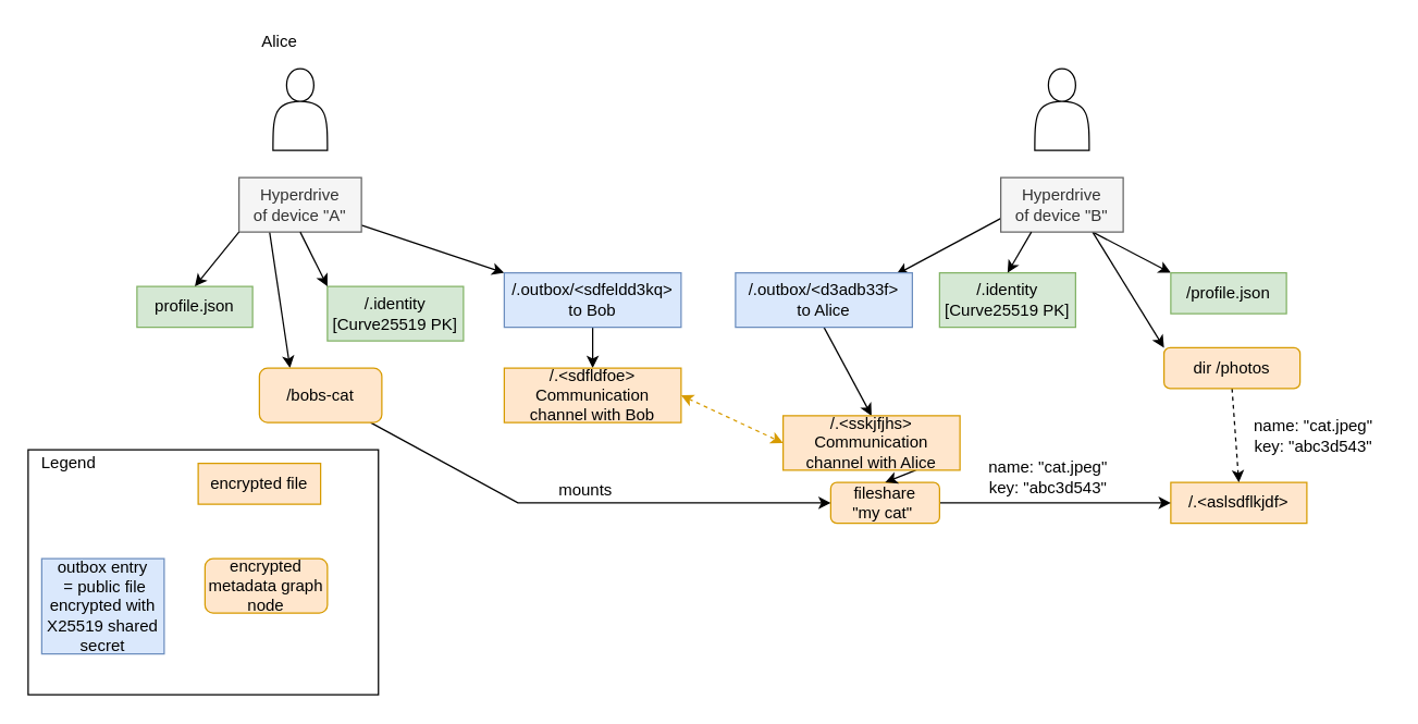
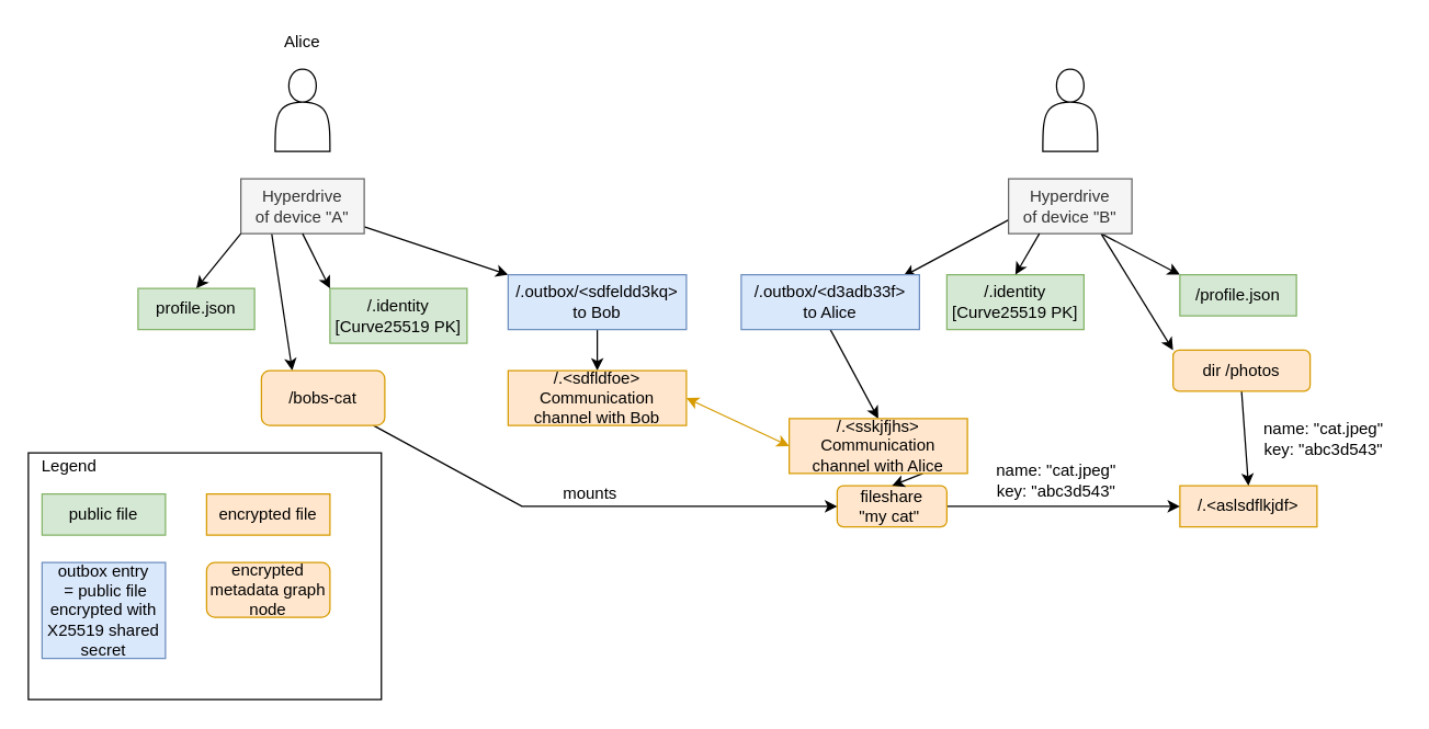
  <mxCell id="0" />
  <mxCell id="1" parent="0" />
  <mxCell id="2" style="rounded=0;orthogonalLoop=1;jettySize=auto;html=1;entryX=0;entryY=0;entryDx=0;entryDy=0;" edge="1" parent="1" source="4" target="31"><mxGeometry relative="1" as="geometry" /></mxCell>
  <mxCell id="3" style="edgeStyle=none;rounded=0;orthogonalLoop=1;jettySize=auto;html=1;entryX=0.25;entryY=0;entryDx=0;entryDy=0;exitX=0.25;exitY=1;exitDx=0;exitDy=0;" edge="1" parent="1" source="4" target="41"><mxGeometry relative="1" as="geometry" /></mxCell>
  <mxCell id="4" value="Hyperdrive&lt;br&gt;of device &quot;A&quot;" style="rounded=0;whiteSpace=wrap;html=1;fillColor=#f5f5f5;strokeColor=#666666;fontColor=#333333;" parent="1" vertex="1"><mxGeometry x="175" y="130" width="90" height="40" as="geometry" /></mxCell>
  <mxCell id="5" value="" style="shape=actor;whiteSpace=wrap;html=1;" parent="1" vertex="1"><mxGeometry x="200" y="50" width="40" height="60" as="geometry" /></mxCell>
  <mxCell id="6" value="" style="shape=actor;whiteSpace=wrap;html=1;" parent="1" vertex="1"><mxGeometry x="760" y="50" width="40" height="60" as="geometry" /></mxCell>
- <mxCell id="7" value="Alice" style="text;html=1;strokeColor=none;fillColor=none;align=center;verticalAlign=middle;whiteSpace=wrap;rounded=0;" parent="1" vertex="1"><mxGeometry x="185" y="20" width="40" height="20" as="geometry" /></mxCell>
+ <mxCell id="7" value="Alice" style="text;html=1;strokeColor=none;fillColor=none;align=center;verticalAlign=middle;whiteSpace=wrap;rounded=0;" parent="1" vertex="1"><mxGeometry x="200" y="20" width="40" height="20" as="geometry" /></mxCell>
  <mxCell id="8" value="/.identity&lt;br&gt;[Curve25519 PK]" style="rounded=0;whiteSpace=wrap;html=1;fillColor=#d5e8d4;strokeColor=#82b366;" parent="1" vertex="1"><mxGeometry x="240" y="210" width="100" height="40" as="geometry" /></mxCell>
  <mxCell id="9" value="" style="endArrow=classic;html=1;exitX=0.5;exitY=1;exitDx=0;exitDy=0;entryX=0;entryY=0;entryDx=0;entryDy=0;" parent="1" source="4" target="8" edge="1"><mxGeometry width="50" height="50" relative="1" as="geometry"><mxPoint x="490" y="310" as="sourcePoint" /><mxPoint x="540" y="260" as="targetPoint" /></mxGeometry></mxCell>
  <mxCell id="10" value="profile.json" style="rounded=0;whiteSpace=wrap;html=1;fillColor=#d5e8d4;strokeColor=#82b366;" parent="1" vertex="1"><mxGeometry x="100" y="210" width="85" height="30" as="geometry" /></mxCell>
  <mxCell id="11" value="" style="endArrow=classic;html=1;entryX=0.5;entryY=0;entryDx=0;entryDy=0;exitX=0;exitY=1;exitDx=0;exitDy=0;" parent="1" source="4" target="10" edge="1"><mxGeometry width="50" height="50" relative="1" as="geometry"><mxPoint x="170" y="170" as="sourcePoint" /><mxPoint x="540" y="240" as="targetPoint" /></mxGeometry></mxCell>
  <mxCell id="12" style="rounded=0;orthogonalLoop=1;jettySize=auto;html=1;exitX=0;exitY=0.75;exitDx=0;exitDy=0;entryX=0.909;entryY=0.03;entryDx=0;entryDy=0;entryPerimeter=0;" parent="1" source="15" target="21" edge="1"><mxGeometry relative="1" as="geometry" /></mxCell>
  <mxCell id="13" style="edgeStyle=none;rounded=0;orthogonalLoop=1;jettySize=auto;html=1;entryX=0;entryY=0;entryDx=0;entryDy=0;exitX=0.75;exitY=1;exitDx=0;exitDy=0;" parent="1" source="15" target="19" edge="1"><mxGeometry relative="1" as="geometry"><mxPoint x="800" y="170" as="sourcePoint" /></mxGeometry></mxCell>
  <mxCell id="14" style="edgeStyle=none;rounded=0;orthogonalLoop=1;jettySize=auto;html=1;exitX=0.75;exitY=1;exitDx=0;exitDy=0;entryX=0;entryY=0;entryDx=0;entryDy=0;" parent="1" source="15" target="25" edge="1"><mxGeometry relative="1" as="geometry" /></mxCell>
  <mxCell id="15" value="Hyperdrive&lt;br&gt;of device &quot;B&quot;" style="rounded=0;whiteSpace=wrap;html=1;fillColor=#f5f5f5;strokeColor=#666666;fontColor=#333333;" parent="1" vertex="1"><mxGeometry x="735" y="130" width="90" height="40" as="geometry" /></mxCell>
  <mxCell id="16" value="/.identity&lt;br&gt;[Curve25519 PK]" style="rounded=0;whiteSpace=wrap;html=1;fillColor=#d5e8d4;strokeColor=#82b366;" parent="1" vertex="1"><mxGeometry x="690" y="200" width="100" height="40" as="geometry" /></mxCell>
  <mxCell id="17" value="" style="endArrow=classic;html=1;exitX=0.25;exitY=1;exitDx=0;exitDy=0;entryX=0.5;entryY=0;entryDx=0;entryDy=0;" parent="1" source="15" target="16" edge="1"><mxGeometry width="50" height="50" relative="1" as="geometry"><mxPoint x="490" y="290" as="sourcePoint" /><mxPoint x="540" y="240" as="targetPoint" /></mxGeometry></mxCell>
  <mxCell id="18" value="/.&amp;lt;aslsdflkjdf&amp;gt;" style="rounded=0;whiteSpace=wrap;html=1;fillColor=#ffe6cc;strokeColor=#d79b00;" parent="1" vertex="1"><mxGeometry x="860" y="354" width="100" height="30" as="geometry" /></mxCell>
  <mxCell id="19" value="/profile.json" style="rounded=0;whiteSpace=wrap;html=1;fillColor=#d5e8d4;strokeColor=#82b366;" parent="1" vertex="1"><mxGeometry x="860" y="200" width="85" height="30" as="geometry" /></mxCell>
  <mxCell id="20" style="edgeStyle=none;rounded=0;orthogonalLoop=1;jettySize=auto;html=1;exitX=0.5;exitY=1;exitDx=0;exitDy=0;entryX=0.5;entryY=0;entryDx=0;entryDy=0;" parent="1" source="21" target="29" edge="1"><mxGeometry relative="1" as="geometry" /></mxCell>
  <mxCell id="21" value="/.outbox/&amp;lt;d3adb33f&amp;gt;&lt;br&gt;to Alice" style="rounded=0;whiteSpace=wrap;html=1;fillColor=#dae8fc;strokeColor=#6c8ebf;" parent="1" vertex="1"><mxGeometry x="540" y="200" width="130" height="40" as="geometry" /></mxCell>
  <mxCell id="22" style="edgeStyle=none;rounded=0;orthogonalLoop=1;jettySize=auto;html=1;exitX=1;exitY=0.5;exitDx=0;exitDy=0;entryX=0;entryY=0.5;entryDx=0;entryDy=0;" parent="1" source="23" target="18" edge="1"><mxGeometry relative="1" as="geometry" /></mxCell>
  <mxCell id="23" value="fileshare &lt;br&gt;&quot;my cat&quot;&amp;nbsp;" style="rounded=1;whiteSpace=wrap;html=1;fillColor=#ffe6cc;strokeColor=#d79b00;" parent="1" vertex="1"><mxGeometry x="610" y="354" width="80" height="30" as="geometry" /></mxCell>
- <mxCell id="24" style="edgeStyle=none;rounded=0;orthogonalLoop=1;jettySize=auto;html=1;exitX=0.5;exitY=1;exitDx=0;exitDy=0;entryX=0.5;entryY=0;entryDx=0;entryDy=0;dashed=1;" parent="1" source="25" target="18" edge="1"><mxGeometry relative="1" as="geometry" /></mxCell>
+ <mxCell id="24" style="edgeStyle=none;rounded=0;orthogonalLoop=1;jettySize=auto;html=1;exitX=0.5;exitY=1;exitDx=0;exitDy=0;entryX=0.5;entryY=0;entryDx=0;entryDy=0;" parent="1" source="25" target="18" edge="1"><mxGeometry relative="1" as="geometry" /></mxCell>
  <mxCell id="25" value="dir /photos" style="rounded=1;whiteSpace=wrap;html=1;fillColor=#ffe6cc;strokeColor=#d79b00;" parent="1" vertex="1"><mxGeometry x="855" y="255" width="100" height="30" as="geometry" /></mxCell>
  <mxCell id="26" value="name: &quot;cat.jpeg&quot;&lt;br&gt;key: &quot;abc3d543&quot;" style="text;html=1;strokeColor=none;fillColor=none;align=center;verticalAlign=middle;whiteSpace=wrap;rounded=0;" parent="1" vertex="1"><mxGeometry x="910" y="310" width="110" height="20" as="geometry" /></mxCell>
  <mxCell id="27" value="name: &quot;cat.jpeg&quot;&lt;br&gt;key: &quot;abc3d543&quot;" style="text;html=1;strokeColor=none;fillColor=none;align=center;verticalAlign=middle;whiteSpace=wrap;rounded=0;" parent="1" vertex="1"><mxGeometry x="715" y="340" width="110" height="20" as="geometry" /></mxCell>
  <mxCell id="28" style="edgeStyle=none;rounded=0;orthogonalLoop=1;jettySize=auto;html=1;exitX=0.75;exitY=1;exitDx=0;exitDy=0;entryX=0.5;entryY=0;entryDx=0;entryDy=0;" parent="1" source="29" target="23" edge="1"><mxGeometry relative="1" as="geometry" /></mxCell>
  <mxCell id="29" value="/.&amp;lt;sskjfjhs&amp;gt;&lt;br&gt;Communication channel with Alice" style="rounded=0;whiteSpace=wrap;html=1;fillColor=#ffe6cc;strokeColor=#d79b00;" parent="1" vertex="1"><mxGeometry x="575" y="305" width="130" height="40" as="geometry" /></mxCell>
  <mxCell id="30" style="edgeStyle=none;rounded=0;orthogonalLoop=1;jettySize=auto;html=1;exitX=0.5;exitY=1;exitDx=0;exitDy=0;entryX=0.5;entryY=0;entryDx=0;entryDy=0;" parent="1" source="31" target="32" edge="1"><mxGeometry relative="1" as="geometry" /></mxCell>
  <mxCell id="31" value="/.outbox/&amp;lt;sdfeldd3kq&amp;gt;&lt;br&gt;to Bob" style="rounded=0;whiteSpace=wrap;html=1;fillColor=#dae8fc;strokeColor=#6c8ebf;" parent="1" vertex="1"><mxGeometry x="370" y="200" width="130" height="40" as="geometry" /></mxCell>
  <mxCell id="32" value="/.&amp;lt;sdfldfoe&amp;gt;&lt;br&gt;Communication channel with Bob" style="rounded=0;whiteSpace=wrap;html=1;fillColor=#ffe6cc;strokeColor=#d79b00;" parent="1" vertex="1"><mxGeometry x="370" y="270" width="130" height="40" as="geometry" /></mxCell>
- <mxCell id="33" value="" style="endArrow=classic;startArrow=classic;html=1;exitX=1;exitY=0.5;exitDx=0;exitDy=0;entryX=0;entryY=0.5;entryDx=0;entryDy=0;dashed=1;fillColor=#ffe6cc;strokeColor=#d79b00;" parent="1" source="32" target="29" edge="1"><mxGeometry width="50" height="50" relative="1" as="geometry"><mxPoint x="490" y="220" as="sourcePoint" /><mxPoint x="540" y="170" as="targetPoint" /></mxGeometry></mxCell>
- <mxCell id="35" value="encrypted file" style="rounded=0;whiteSpace=wrap;html=1;fillColor=#ffe6cc;strokeColor=#d79b00;" parent="1" vertex="1"><mxGeometry x="145" y="340" width="90" height="30" as="geometry" /></mxCell>
+ <mxCell id="33" value="" style="endArrow=classic;startArrow=classic;html=1;exitX=1;exitY=0.5;exitDx=0;exitDy=0;entryX=0;entryY=0.5;entryDx=0;entryDy=0;dashed=0;fillColor=#ffe6cc;strokeColor=#d79b00;" parent="1" source="32" target="29" edge="1"><mxGeometry width="50" height="50" relative="1" as="geometry"><mxPoint x="490" y="220" as="sourcePoint" /><mxPoint x="540" y="170" as="targetPoint" /></mxGeometry></mxCell>
+ <mxCell id="34" value="public file" style="rounded=0;whiteSpace=wrap;html=1;fillColor=#d5e8d4;strokeColor=#82b366;" parent="1" vertex="1"><mxGeometry x="30" y="360" width="90" height="30" as="geometry" /></mxCell>
+ <mxCell id="35" value="encrypted file" style="rounded=0;whiteSpace=wrap;html=1;fillColor=#ffe6cc;strokeColor=#d79b00;" parent="1" vertex="1"><mxGeometry x="150" y="360" width="90" height="30" as="geometry" /></mxCell>
  <mxCell id="36" value="encrypted metadata graph node" style="rounded=1;whiteSpace=wrap;html=1;fillColor=#ffe6cc;strokeColor=#d79b00;" parent="1" vertex="1"><mxGeometry x="150" y="410" width="90" height="40" as="geometry" /></mxCell>
  <mxCell id="37" value="Legend" style="text;html=1;strokeColor=none;fillColor=none;align=center;verticalAlign=middle;whiteSpace=wrap;rounded=0;" parent="1" vertex="1"><mxGeometry x="30" y="330" width="40" height="20" as="geometry" /></mxCell>
  <mxCell id="38" value="outbox entry&lt;br&gt;&amp;nbsp;= public file encrypted with X25519 shared secret" style="rounded=0;whiteSpace=wrap;html=1;fillColor=#dae8fc;strokeColor=#6c8ebf;" parent="1" vertex="1"><mxGeometry x="30" y="410" width="90" height="70" as="geometry" /></mxCell>
  <mxCell id="39" value="" style="rounded=0;whiteSpace=wrap;html=1;fillColor=none;" parent="1" vertex="1"><mxGeometry x="20" y="330" width="257.5" height="180" as="geometry" /></mxCell>
  <mxCell id="40" style="edgeStyle=none;rounded=0;orthogonalLoop=1;jettySize=auto;html=1;entryX=0;entryY=0.5;entryDx=0;entryDy=0;" edge="1" parent="1" source="41" target="23"><mxGeometry relative="1" as="geometry"><Array as="points"><mxPoint x="380" y="369" /></Array></mxGeometry></mxCell>
  <mxCell id="41" value="/bobs-cat" style="rounded=1;whiteSpace=wrap;html=1;fillColor=#ffe6cc;strokeColor=#d79b00;" vertex="1" parent="1"><mxGeometry x="190" y="270" width="90" height="40" as="geometry" /></mxCell>
  <mxCell id="42" value="mounts" style="text;html=1;strokeColor=none;fillColor=none;align=center;verticalAlign=middle;whiteSpace=wrap;rounded=0;" vertex="1" parent="1"><mxGeometry x="410" y="350" width="40" height="20" as="geometry" /></mxCell>
